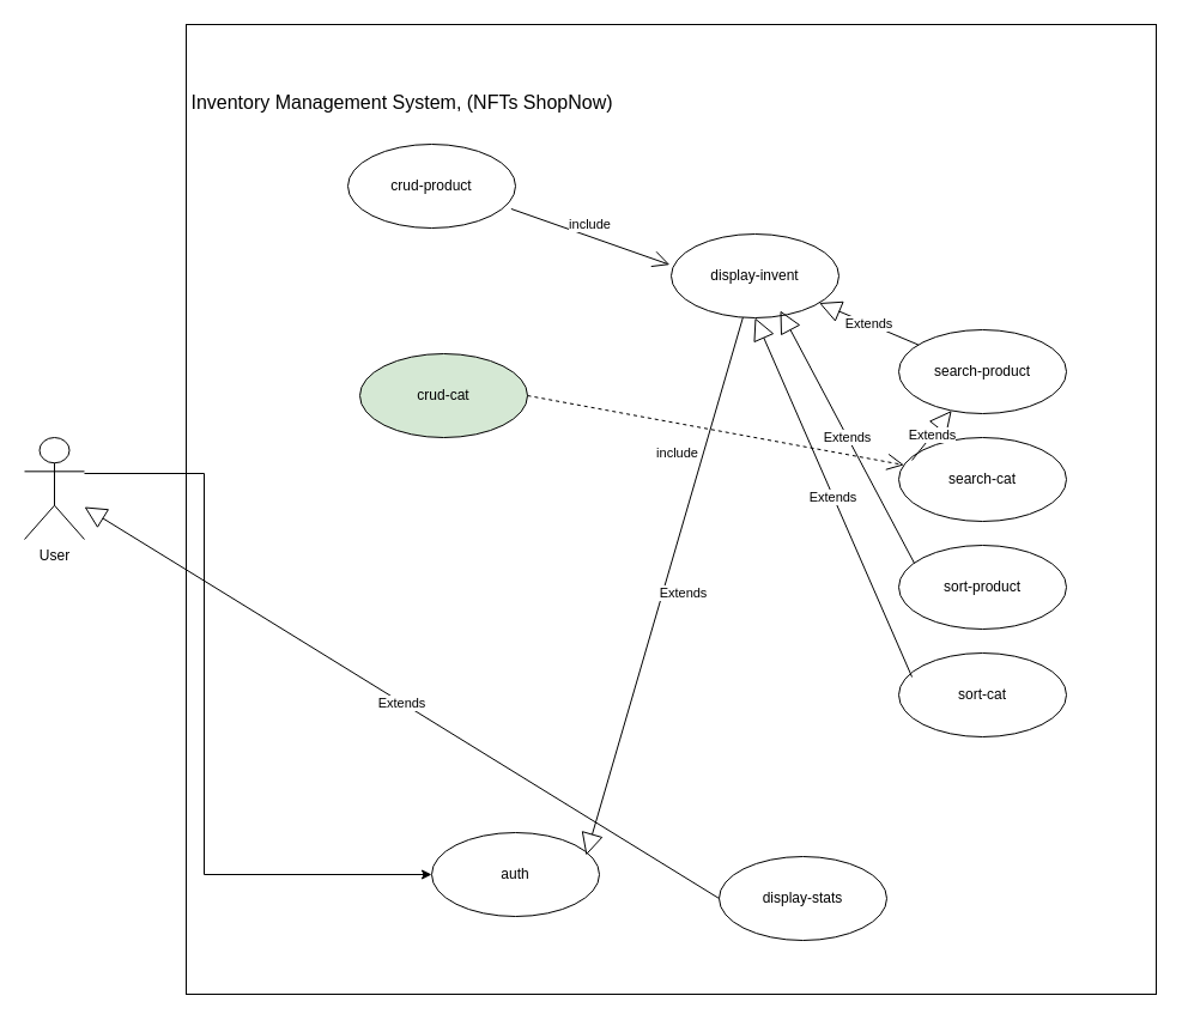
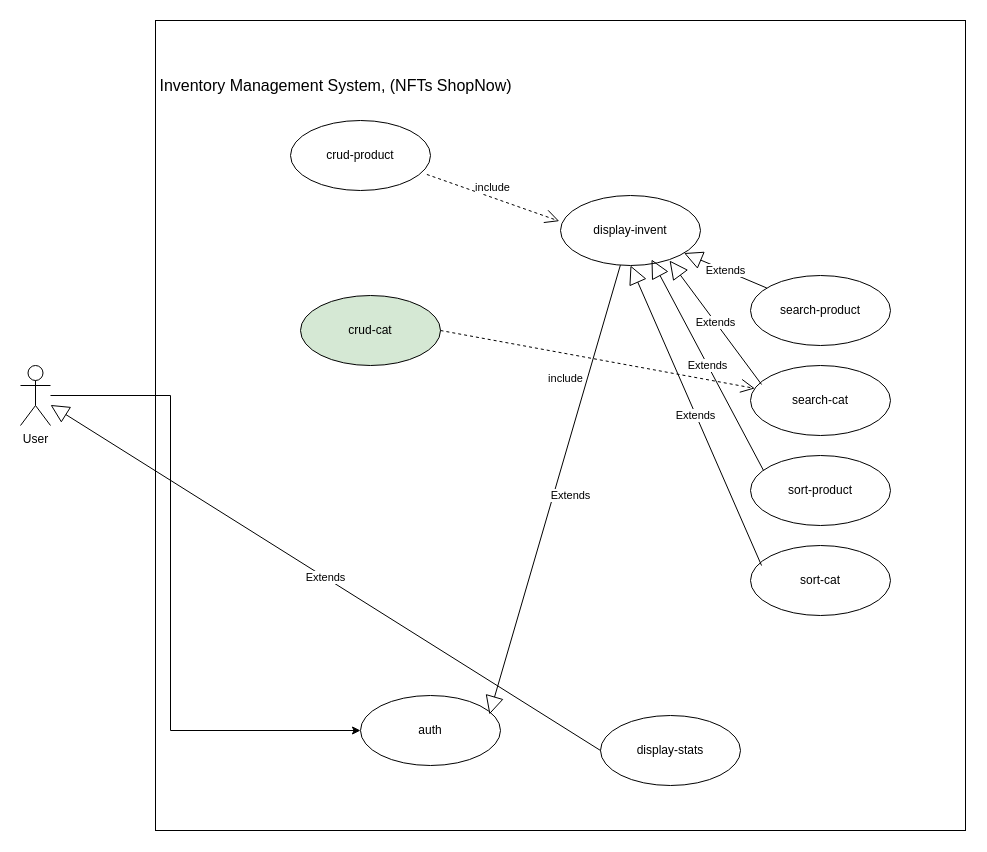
  <mxCell id="0" />
  <mxCell id="1" parent="0" />
  <mxCell id="2" value="" style="whiteSpace=wrap;html=1;aspect=fixed;" parent="1" vertex="1"><mxGeometry x="155" y="20" width="810" height="810" as="geometry" /></mxCell>
  <mxCell id="3" value="Inventory Management System, (NFTs ShopNow)" style="text;html=1;resizable=0;autosize=1;align=center;verticalAlign=middle;points=[];fillColor=none;strokeColor=none;rounded=0;fontSize=16;" parent="1" vertex="1"><mxGeometry x="150" y="75" width="370" height="20" as="geometry" /></mxCell>
  <mxCell id="4" style="edgeStyle=orthogonalEdgeStyle;rounded=0;orthogonalLoop=1;jettySize=auto;html=1;entryX=0;entryY=0.5;entryDx=0;entryDy=0;" parent="1" source="5" target="7" edge="1"><mxGeometry relative="1" as="geometry"><Array as="points"><mxPoint x="170" y="395" /><mxPoint x="170" y="730" /></Array></mxGeometry></mxCell>
- <mxCell id="5" value="User" style="shape=umlActor;verticalLabelPosition=bottom;verticalAlign=top;html=1;outlineConnect=0;" parent="1" vertex="1"><mxGeometry x="20" y="365" width="50" height="85" as="geometry" /></mxCell>
+ <mxCell id="5" value="User" style="shape=umlActor;verticalLabelPosition=bottom;verticalAlign=top;html=1;outlineConnect=0;" parent="1" vertex="1"><mxGeometry x="20" y="365" width="30" height="60" as="geometry" /></mxCell>
  <mxCell id="6" value="crud-product" style="ellipse;whiteSpace=wrap;html=1;" parent="1" vertex="1"><mxGeometry x="290" y="120" width="140" height="70" as="geometry" /></mxCell>
  <mxCell id="7" value="auth" style="ellipse;whiteSpace=wrap;html=1;" parent="1" vertex="1"><mxGeometry x="360" y="695" width="140" height="70" as="geometry" /></mxCell>
  <mxCell id="8" value="search-cat" style="ellipse;whiteSpace=wrap;html=1;" parent="1" vertex="1"><mxGeometry x="750" y="365" width="140" height="70" as="geometry" /></mxCell>
  <mxCell id="9" value="search-product" style="ellipse;whiteSpace=wrap;html=1;" parent="1" vertex="1"><mxGeometry x="750" y="275" width="140" height="70" as="geometry" /></mxCell>
  <mxCell id="10" value="crud-cat" style="ellipse;whiteSpace=wrap;html=1;fillColor=#d5e8d4;" parent="1" vertex="1"><mxGeometry x="300" y="295" width="140" height="70" as="geometry" /></mxCell>
  <mxCell id="11" value="sort-product" style="ellipse;whiteSpace=wrap;html=1;" parent="1" vertex="1"><mxGeometry x="750" y="455" width="140" height="70" as="geometry" /></mxCell>
  <mxCell id="12" value="sort-cat" style="ellipse;whiteSpace=wrap;html=1;" parent="1" vertex="1"><mxGeometry x="750" y="545" width="140" height="70" as="geometry" /></mxCell>
  <mxCell id="13" value="display-invent" style="ellipse;whiteSpace=wrap;html=1;" parent="1" vertex="1"><mxGeometry x="560" y="195" width="140" height="70" as="geometry" /></mxCell>
  <mxCell id="14" value="Extends" style="endArrow=block;endSize=16;endFill=0;html=1;rounded=0;" parent="1" source="9" target="13" edge="1"><mxGeometry width="160" relative="1" as="geometry"><mxPoint x="730" y="305" as="sourcePoint" /><mxPoint x="620" y="305" as="targetPoint" /></mxGeometry></mxCell>
- <mxCell id="15" value="Extends" style="endArrow=block;endSize=16;endFill=0;html=1;rounded=0;exitX=0.079;exitY=0.271;exitDx=0;exitDy=0;exitPerimeter=0;" parent="1" source="8" target="9" edge="1"><mxGeometry width="160" relative="1" as="geometry"><mxPoint x="750.004" y="354.996" as="sourcePoint" /><mxPoint x="667.194" y="320.025" as="targetPoint" /></mxGeometry></mxCell>
+ <mxCell id="15" value="Extends" style="endArrow=block;endSize=16;endFill=0;html=1;rounded=0;exitX=0.079;exitY=0.271;exitDx=0;exitDy=0;exitPerimeter=0;entryX=0.779;entryY=0.929;entryDx=0;entryDy=0;entryPerimeter=0;" parent="1" source="8" target="13" edge="1"><mxGeometry width="160" relative="1" as="geometry"><mxPoint x="750.004" y="354.996" as="sourcePoint" /><mxPoint x="667.194" y="320.025" as="targetPoint" /></mxGeometry></mxCell>
  <mxCell id="16" value="Extends" style="endArrow=block;endSize=16;endFill=0;html=1;rounded=0;exitX=0.093;exitY=0.214;exitDx=0;exitDy=0;exitPerimeter=0;entryX=0.65;entryY=0.914;entryDx=0;entryDy=0;entryPerimeter=0;" parent="1" source="11" target="13" edge="1"><mxGeometry width="160" relative="1" as="geometry"><mxPoint x="750" y="456.97" as="sourcePoint" /><mxPoint x="658" y="333.03" as="targetPoint" /></mxGeometry></mxCell>
  <mxCell id="17" value="Extends" style="endArrow=block;endSize=16;endFill=0;html=1;rounded=0;exitX=0.079;exitY=0.286;exitDx=0;exitDy=0;exitPerimeter=0;entryX=0.5;entryY=1;entryDx=0;entryDy=0;" parent="1" source="12" target="13" edge="1"><mxGeometry width="160" relative="1" as="geometry"><mxPoint x="742.02" y="516" as="sourcePoint" /><mxPoint x="630" y="305" as="targetPoint" /></mxGeometry></mxCell>
- <mxCell id="18" value="include" style="endArrow=open;endSize=12;dashed=0;html=1;rounded=0;exitX=0.974;exitY=0.771;exitDx=0;exitDy=0;exitPerimeter=0;entryX=-0.009;entryY=0.366;entryDx=0;entryDy=0;entryPerimeter=0;" parent="1" source="6" target="13" edge="1"><mxGeometry x="-0.054" y="9" width="160" relative="1" as="geometry"><mxPoint x="370" y="605" as="sourcePoint" /><mxPoint x="530" y="605" as="targetPoint" /><Array as="points" /><mxPoint as="offset" /></mxGeometry></mxCell>
+ <mxCell id="18" value="include" style="endArrow=open;endSize=12;dashed=1;html=1;rounded=0;exitX=0.974;exitY=0.771;exitDx=0;exitDy=0;exitPerimeter=0;entryX=-0.009;entryY=0.366;entryDx=0;entryDy=0;entryPerimeter=0;" parent="1" source="6" target="13" edge="1"><mxGeometry x="-0.054" y="9" width="160" relative="1" as="geometry"><mxPoint x="370" y="605" as="sourcePoint" /><mxPoint x="530" y="605" as="targetPoint" /><Array as="points" /><mxPoint as="offset" /></mxGeometry></mxCell>
  <mxCell id="19" value="include" style="endArrow=open;endSize=12;dashed=1;html=1;rounded=0;exitX=1;exitY=0.5;exitDx=0;exitDy=0;" parent="1" source="10" target="8" edge="1"><mxGeometry x="-0.174" y="-25" width="160" relative="1" as="geometry"><mxPoint x="320.04" y="554.02" as="sourcePoint" /><mxPoint x="270" y="704.02" as="targetPoint" /><mxPoint as="offset" /></mxGeometry></mxCell>
  <mxCell id="20" value="Extends" style="endArrow=block;endSize=16;endFill=0;html=1;rounded=0;entryX=0.921;entryY=0.271;entryDx=0;entryDy=0;entryPerimeter=0;" parent="1" source="13" target="7" edge="1"><mxGeometry x="0.005" y="17" width="160" relative="1" as="geometry"><mxPoint x="721.06" y="665.02" as="sourcePoint" /><mxPoint x="590" y="365" as="targetPoint" /><mxPoint as="offset" /></mxGeometry></mxCell>
  <mxCell id="21" value="display-stats" style="ellipse;whiteSpace=wrap;html=1;" parent="1" vertex="1"><mxGeometry x="600" y="715" width="140" height="70" as="geometry" /></mxCell>
  <mxCell id="22" value="Extends" style="endArrow=block;endSize=16;endFill=0;html=1;rounded=0;exitX=0;exitY=0.5;exitDx=0;exitDy=0;" parent="1" source="21" target="5" edge="1"><mxGeometry width="160" relative="1" as="geometry"><mxPoint x="650.95" y="445.003" as="sourcePoint" /><mxPoint x="520" y="894.34" as="targetPoint" /></mxGeometry></mxCell>
